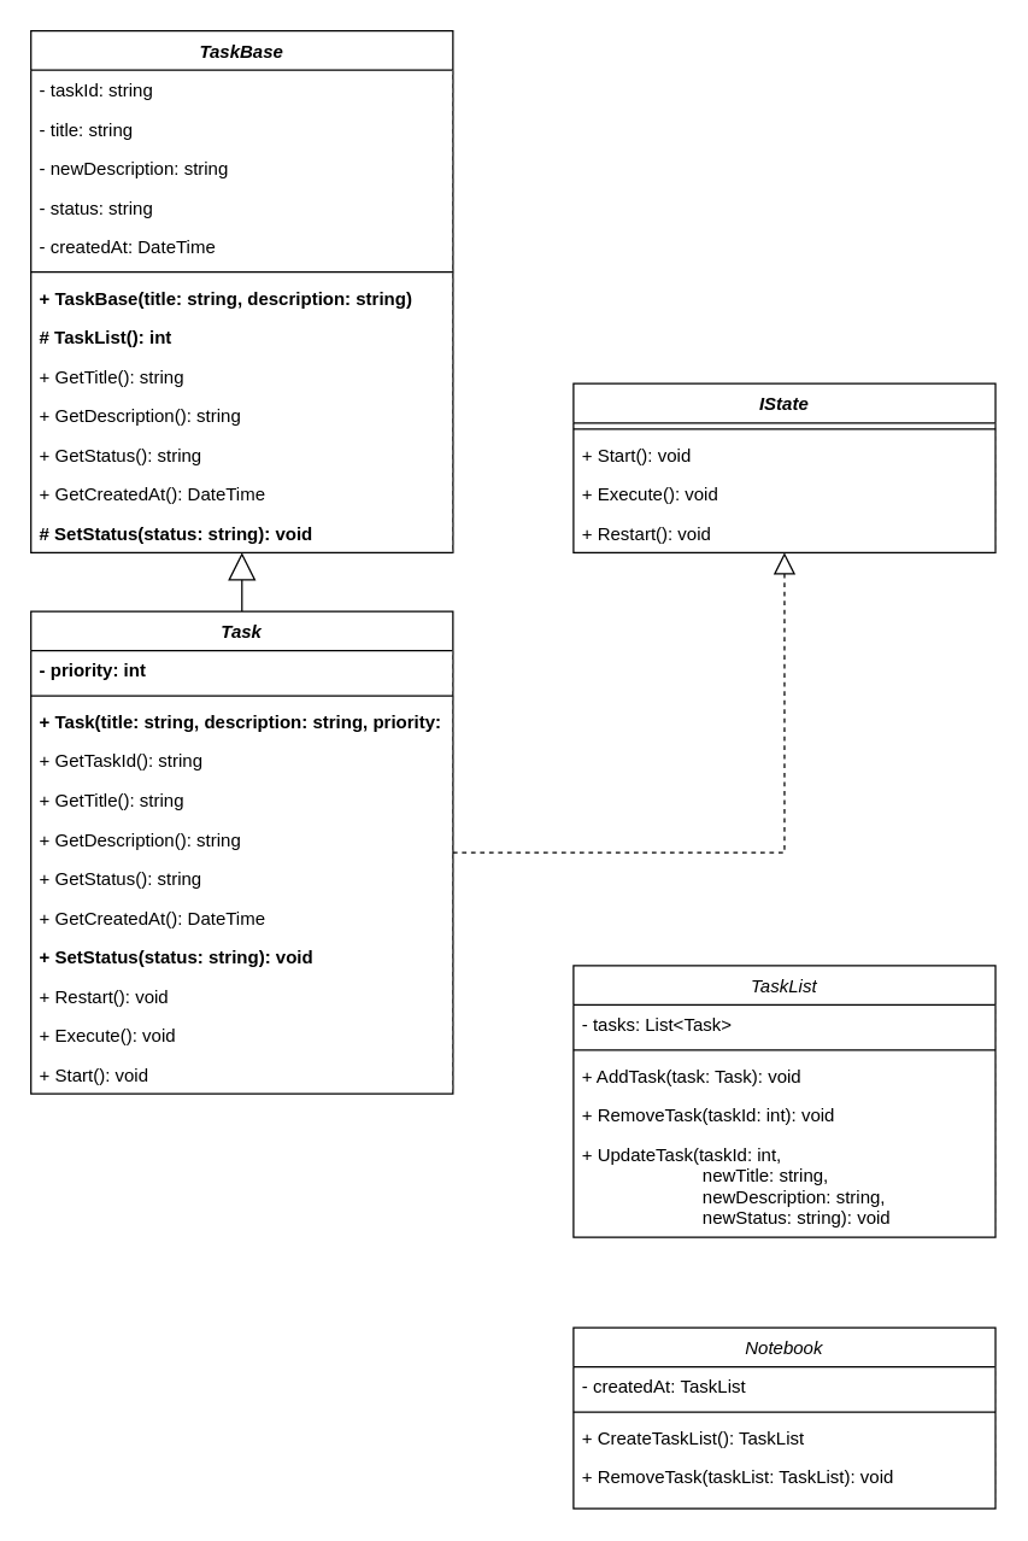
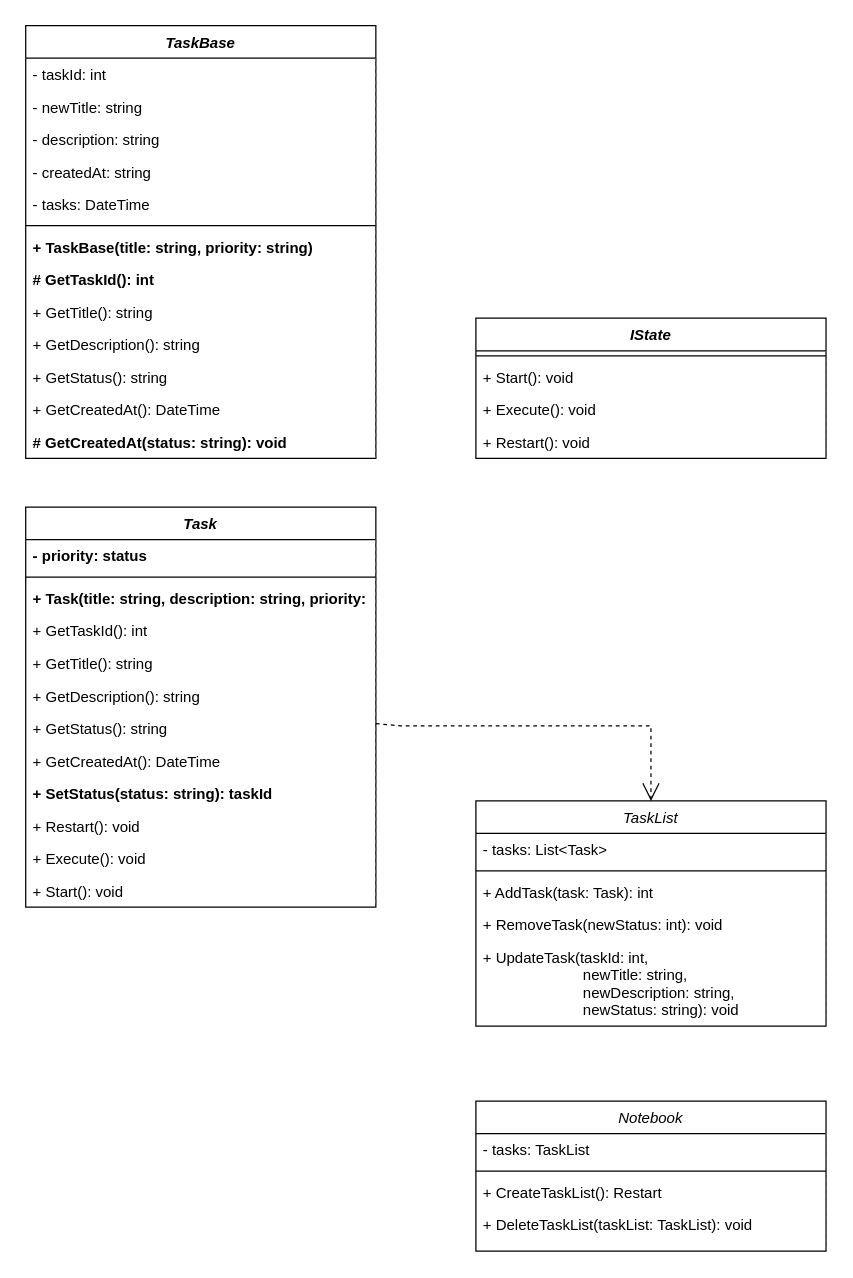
  <mxCell id="0" />
  <mxCell id="1" parent="0" />
  <mxCell id="2" value="TaskBase" style="swimlane;fontStyle=3;align=center;verticalAlign=top;childLayout=stackLayout;horizontal=1;startSize=26;horizontalStack=0;resizeParent=1;resizeLast=0;collapsible=1;marginBottom=0;rounded=0;shadow=0;strokeWidth=1;separatorColor=#666666;" parent="1" vertex="1"><mxGeometry x="20" y="20" width="280" height="346" as="geometry"><mxRectangle x="230" y="140" width="160" height="26" as="alternateBounds" /></mxGeometry></mxCell>
- <mxCell id="3" value="- taskId: string" style="text;align=left;verticalAlign=top;spacingLeft=4;spacingRight=4;overflow=hidden;rotatable=0;points=[[0,0.5],[1,0.5]];portConstraint=eastwest;" parent="2" vertex="1"><mxGeometry y="26" width="280" height="26" as="geometry" /></mxCell>
- <mxCell id="4" value="- title: string" style="text;align=left;verticalAlign=top;spacingLeft=4;spacingRight=4;overflow=hidden;rotatable=0;points=[[0,0.5],[1,0.5]];portConstraint=eastwest;rounded=0;shadow=0;html=0;" parent="2" vertex="1"><mxGeometry y="52" width="280" height="26" as="geometry" /></mxCell>
- <mxCell id="5" value="- newDescription: string" style="text;align=left;verticalAlign=top;spacingLeft=4;spacingRight=4;overflow=hidden;rotatable=0;points=[[0,0.5],[1,0.5]];portConstraint=eastwest;rounded=0;shadow=0;html=0;" parent="2" vertex="1"><mxGeometry y="78" width="280" height="26" as="geometry" /></mxCell>
- <mxCell id="6" value="- status: string" style="text;align=left;verticalAlign=top;spacingLeft=4;spacingRight=4;overflow=hidden;rotatable=0;points=[[0,0.5],[1,0.5]];portConstraint=eastwest;rounded=0;shadow=0;html=0;" parent="2" vertex="1"><mxGeometry y="104" width="280" height="26" as="geometry" /></mxCell>
- <mxCell id="7" value="- createdAt: DateTime" style="text;align=left;verticalAlign=top;spacingLeft=4;spacingRight=4;overflow=hidden;rotatable=0;points=[[0,0.5],[1,0.5]];portConstraint=eastwest;" parent="2" vertex="1"><mxGeometry y="130" width="280" height="26" as="geometry" /></mxCell>
+ <mxCell id="3" value="- taskId: int" style="text;align=left;verticalAlign=top;spacingLeft=4;spacingRight=4;overflow=hidden;rotatable=0;points=[[0,0.5],[1,0.5]];portConstraint=eastwest;" parent="2" vertex="1"><mxGeometry y="26" width="280" height="26" as="geometry" /></mxCell>
+ <mxCell id="4" value="- newTitle: string" style="text;align=left;verticalAlign=top;spacingLeft=4;spacingRight=4;overflow=hidden;rotatable=0;points=[[0,0.5],[1,0.5]];portConstraint=eastwest;rounded=0;shadow=0;html=0;" parent="2" vertex="1"><mxGeometry y="52" width="280" height="26" as="geometry" /></mxCell>
+ <mxCell id="5" value="- description: string" style="text;align=left;verticalAlign=top;spacingLeft=4;spacingRight=4;overflow=hidden;rotatable=0;points=[[0,0.5],[1,0.5]];portConstraint=eastwest;rounded=0;shadow=0;html=0;" parent="2" vertex="1"><mxGeometry y="78" width="280" height="26" as="geometry" /></mxCell>
+ <mxCell id="6" value="- createdAt: string" style="text;align=left;verticalAlign=top;spacingLeft=4;spacingRight=4;overflow=hidden;rotatable=0;points=[[0,0.5],[1,0.5]];portConstraint=eastwest;rounded=0;shadow=0;html=0;" parent="2" vertex="1"><mxGeometry y="104" width="280" height="26" as="geometry" /></mxCell>
+ <mxCell id="7" value="- tasks: DateTime" style="text;align=left;verticalAlign=top;spacingLeft=4;spacingRight=4;overflow=hidden;rotatable=0;points=[[0,0.5],[1,0.5]];portConstraint=eastwest;" parent="2" vertex="1"><mxGeometry y="130" width="280" height="26" as="geometry" /></mxCell>
  <mxCell id="8" value="" style="line;html=1;strokeWidth=1;align=left;verticalAlign=middle;spacingTop=-1;spacingLeft=3;spacingRight=3;rotatable=0;labelPosition=right;points=[];portConstraint=eastwest;" parent="2" vertex="1"><mxGeometry y="156" width="280" height="8" as="geometry" /></mxCell>
- <mxCell id="9" value="+ TaskBase(title: string, description: string)" style="text;align=left;verticalAlign=top;spacingLeft=4;spacingRight=4;overflow=hidden;rotatable=0;points=[[0,0.5],[1,0.5]];portConstraint=eastwest;fontStyle=1" parent="2" vertex="1"><mxGeometry y="164" width="280" height="26" as="geometry" /></mxCell>
- <mxCell id="10" value="# TaskList(): int " style="text;align=left;verticalAlign=top;spacingLeft=4;spacingRight=4;overflow=hidden;rotatable=0;points=[[0,0.5],[1,0.5]];portConstraint=eastwest;fontStyle=1" parent="2" vertex="1"><mxGeometry y="190" width="280" height="26" as="geometry" /></mxCell>
+ <mxCell id="9" value="+ TaskBase(title: string, priority: string)" style="text;align=left;verticalAlign=top;spacingLeft=4;spacingRight=4;overflow=hidden;rotatable=0;points=[[0,0.5],[1,0.5]];portConstraint=eastwest;fontStyle=1" parent="2" vertex="1"><mxGeometry y="164" width="280" height="26" as="geometry" /></mxCell>
+ <mxCell id="10" value="# GetTaskId(): int " style="text;align=left;verticalAlign=top;spacingLeft=4;spacingRight=4;overflow=hidden;rotatable=0;points=[[0,0.5],[1,0.5]];portConstraint=eastwest;fontStyle=1" parent="2" vertex="1"><mxGeometry y="190" width="280" height="26" as="geometry" /></mxCell>
  <mxCell id="11" value="+ GetTitle(): string" style="text;align=left;verticalAlign=top;spacingLeft=4;spacingRight=4;overflow=hidden;rotatable=0;points=[[0,0.5],[1,0.5]];portConstraint=eastwest;" parent="2" vertex="1"><mxGeometry y="216" width="280" height="26" as="geometry" /></mxCell>
  <mxCell id="12" value="+ GetDescription(): string" style="text;align=left;verticalAlign=top;spacingLeft=4;spacingRight=4;overflow=hidden;rotatable=0;points=[[0,0.5],[1,0.5]];portConstraint=eastwest;" parent="2" vertex="1"><mxGeometry y="242" width="280" height="26" as="geometry" /></mxCell>
  <mxCell id="13" value="+ GetStatus(): string" style="text;align=left;verticalAlign=top;spacingLeft=4;spacingRight=4;overflow=hidden;rotatable=0;points=[[0,0.5],[1,0.5]];portConstraint=eastwest;" parent="2" vertex="1"><mxGeometry y="268" width="280" height="26" as="geometry" /></mxCell>
  <mxCell id="14" value="+ GetCreatedAt(): DateTime" style="text;align=left;verticalAlign=top;spacingLeft=4;spacingRight=4;overflow=hidden;rotatable=0;points=[[0,0.5],[1,0.5]];portConstraint=eastwest;" parent="2" vertex="1"><mxGeometry y="294" width="280" height="26" as="geometry" /></mxCell>
- <mxCell id="15" value="# SetStatus(status: string): void" style="text;align=left;verticalAlign=top;spacingLeft=4;spacingRight=4;overflow=hidden;rotatable=0;points=[[0,0.5],[1,0.5]];portConstraint=eastwest;fontStyle=1" parent="2" vertex="1"><mxGeometry y="320" width="280" height="26" as="geometry" /></mxCell>
+ <mxCell id="15" value="# GetCreatedAt(status: string): void" style="text;align=left;verticalAlign=top;spacingLeft=4;spacingRight=4;overflow=hidden;rotatable=0;points=[[0,0.5],[1,0.5]];portConstraint=eastwest;fontStyle=1" parent="2" vertex="1"><mxGeometry y="320" width="280" height="26" as="geometry" /></mxCell>
  <mxCell id="16" value="TaskList" style="swimlane;fontStyle=2;align=center;verticalAlign=top;childLayout=stackLayout;horizontal=1;startSize=26;horizontalStack=0;resizeParent=1;resizeLast=0;collapsible=1;marginBottom=0;rounded=0;shadow=0;strokeWidth=1;separatorColor=#666666;" parent="1" vertex="1"><mxGeometry x="380" y="640" width="280" height="180" as="geometry"><mxRectangle x="230" y="140" width="160" height="26" as="alternateBounds" /></mxGeometry></mxCell>
  <mxCell id="17" value="- tasks: List&lt;Task&gt;" style="text;align=left;verticalAlign=top;spacingLeft=4;spacingRight=4;overflow=hidden;rotatable=0;points=[[0,0.5],[1,0.5]];portConstraint=eastwest;" parent="16" vertex="1"><mxGeometry y="26" width="280" height="26" as="geometry" /></mxCell>
  <mxCell id="18" value="" style="line;html=1;strokeWidth=1;align=left;verticalAlign=middle;spacingTop=-1;spacingLeft=3;spacingRight=3;rotatable=0;labelPosition=right;points=[];portConstraint=eastwest;" parent="16" vertex="1"><mxGeometry y="52" width="280" height="8" as="geometry" /></mxCell>
- <mxCell id="19" value="+ AddTask(task: Task): void" style="text;align=left;verticalAlign=top;spacingLeft=4;spacingRight=4;overflow=hidden;rotatable=0;points=[[0,0.5],[1,0.5]];portConstraint=eastwest;" parent="16" vertex="1"><mxGeometry y="60" width="280" height="26" as="geometry" /></mxCell>
- <mxCell id="20" value="+ RemoveTask(taskId: int): void" style="text;align=left;verticalAlign=top;spacingLeft=4;spacingRight=4;overflow=hidden;rotatable=0;points=[[0,0.5],[1,0.5]];portConstraint=eastwest;" parent="16" vertex="1"><mxGeometry y="86" width="280" height="26" as="geometry" /></mxCell>
+ <mxCell id="19" value="+ AddTask(task: Task): int" style="text;align=left;verticalAlign=top;spacingLeft=4;spacingRight=4;overflow=hidden;rotatable=0;points=[[0,0.5],[1,0.5]];portConstraint=eastwest;" parent="16" vertex="1"><mxGeometry y="60" width="280" height="26" as="geometry" /></mxCell>
+ <mxCell id="20" value="+ RemoveTask(newStatus: int): void" style="text;align=left;verticalAlign=top;spacingLeft=4;spacingRight=4;overflow=hidden;rotatable=0;points=[[0,0.5],[1,0.5]];portConstraint=eastwest;" parent="16" vertex="1"><mxGeometry y="86" width="280" height="26" as="geometry" /></mxCell>
  <mxCell id="21" value="+ UpdateTask(taskId: int, &#10;                        newTitle: string,&#10;                        newDescription: string, &#10;                        newStatus: string): void &#10;" style="text;align=left;verticalAlign=top;spacingLeft=4;spacingRight=4;overflow=hidden;rotatable=0;points=[[0,0.5],[1,0.5]];portConstraint=eastwest;" parent="16" vertex="1"><mxGeometry y="112" width="280" height="58" as="geometry" /></mxCell>
  <mxCell id="22" value="Task" style="swimlane;fontStyle=3;align=center;verticalAlign=top;childLayout=stackLayout;horizontal=1;startSize=26;horizontalStack=0;resizeParent=1;resizeLast=0;collapsible=1;marginBottom=0;rounded=0;shadow=0;strokeWidth=1;separatorColor=#666666;" parent="1" vertex="1"><mxGeometry x="20" y="405" width="280" height="320" as="geometry"><mxRectangle x="230" y="140" width="160" height="26" as="alternateBounds" /></mxGeometry></mxCell>
- <mxCell id="23" value="- priority: int" style="text;align=left;verticalAlign=top;spacingLeft=4;spacingRight=4;overflow=hidden;rotatable=0;points=[[0,0.5],[1,0.5]];portConstraint=eastwest;fontStyle=1" parent="22" vertex="1"><mxGeometry y="26" width="280" height="26" as="geometry" /></mxCell>
+ <mxCell id="23" value="- priority: status" style="text;align=left;verticalAlign=top;spacingLeft=4;spacingRight=4;overflow=hidden;rotatable=0;points=[[0,0.5],[1,0.5]];portConstraint=eastwest;fontStyle=1" parent="22" vertex="1"><mxGeometry y="26" width="280" height="26" as="geometry" /></mxCell>
  <mxCell id="24" value="" style="line;html=1;strokeWidth=1;align=left;verticalAlign=middle;spacingTop=-1;spacingLeft=3;spacingRight=3;rotatable=0;labelPosition=right;points=[];portConstraint=eastwest;" parent="22" vertex="1"><mxGeometry y="52" width="280" height="8" as="geometry" /></mxCell>
  <mxCell id="25" value="+ Task(title: string, description: string, priority: int)" style="text;align=left;verticalAlign=top;spacingLeft=4;spacingRight=4;overflow=hidden;rotatable=0;points=[[0,0.5],[1,0.5]];portConstraint=eastwest;fontStyle=1" parent="22" vertex="1"><mxGeometry y="60" width="280" height="26" as="geometry" /></mxCell>
- <mxCell id="26" value="+ GetTaskId(): string " style="text;align=left;verticalAlign=top;spacingLeft=4;spacingRight=4;overflow=hidden;rotatable=0;points=[[0,0.5],[1,0.5]];portConstraint=eastwest;" parent="22" vertex="1"><mxGeometry y="86" width="280" height="26" as="geometry" /></mxCell>
+ <mxCell id="26" value="+ GetTaskId(): int " style="text;align=left;verticalAlign=top;spacingLeft=4;spacingRight=4;overflow=hidden;rotatable=0;points=[[0,0.5],[1,0.5]];portConstraint=eastwest;" parent="22" vertex="1"><mxGeometry y="86" width="280" height="26" as="geometry" /></mxCell>
  <mxCell id="27" value="+ GetTitle(): string" style="text;align=left;verticalAlign=top;spacingLeft=4;spacingRight=4;overflow=hidden;rotatable=0;points=[[0,0.5],[1,0.5]];portConstraint=eastwest;" parent="22" vertex="1"><mxGeometry y="112" width="280" height="26" as="geometry" /></mxCell>
  <mxCell id="28" value="+ GetDescription(): string" style="text;align=left;verticalAlign=top;spacingLeft=4;spacingRight=4;overflow=hidden;rotatable=0;points=[[0,0.5],[1,0.5]];portConstraint=eastwest;" parent="22" vertex="1"><mxGeometry y="138" width="280" height="26" as="geometry" /></mxCell>
  <mxCell id="29" value="+ GetStatus(): string" style="text;align=left;verticalAlign=top;spacingLeft=4;spacingRight=4;overflow=hidden;rotatable=0;points=[[0,0.5],[1,0.5]];portConstraint=eastwest;" parent="22" vertex="1"><mxGeometry y="164" width="280" height="26" as="geometry" /></mxCell>
  <mxCell id="30" value="+ GetCreatedAt(): DateTime" style="text;align=left;verticalAlign=top;spacingLeft=4;spacingRight=4;overflow=hidden;rotatable=0;points=[[0,0.5],[1,0.5]];portConstraint=eastwest;" parent="22" vertex="1"><mxGeometry y="190" width="280" height="26" as="geometry" /></mxCell>
- <mxCell id="31" value="+ SetStatus(status: string): void" style="text;align=left;verticalAlign=top;spacingLeft=4;spacingRight=4;overflow=hidden;rotatable=0;points=[[0,0.5],[1,0.5]];portConstraint=eastwest;fontStyle=1" parent="22" vertex="1"><mxGeometry y="216" width="280" height="26" as="geometry" /></mxCell>
+ <mxCell id="31" value="+ SetStatus(status: string): taskId" style="text;align=left;verticalAlign=top;spacingLeft=4;spacingRight=4;overflow=hidden;rotatable=0;points=[[0,0.5],[1,0.5]];portConstraint=eastwest;fontStyle=1" parent="22" vertex="1"><mxGeometry y="216" width="280" height="26" as="geometry" /></mxCell>
  <mxCell id="32" value="+ Restart(): void" style="text;align=left;verticalAlign=top;spacingLeft=4;spacingRight=4;overflow=hidden;rotatable=0;points=[[0,0.5],[1,0.5]];portConstraint=eastwest;" parent="22" vertex="1"><mxGeometry y="242" width="280" height="26" as="geometry" /></mxCell>
  <mxCell id="33" value="+ Execute(): void" style="text;align=left;verticalAlign=top;spacingLeft=4;spacingRight=4;overflow=hidden;rotatable=0;points=[[0,0.5],[1,0.5]];portConstraint=eastwest;" parent="22" vertex="1"><mxGeometry y="268" width="280" height="26" as="geometry" /></mxCell>
  <mxCell id="34" value="+ Start(): void" style="text;align=left;verticalAlign=top;spacingLeft=4;spacingRight=4;overflow=hidden;rotatable=0;points=[[0,0.5],[1,0.5]];portConstraint=eastwest;" parent="22" vertex="1"><mxGeometry y="294" width="280" height="26" as="geometry" /></mxCell>
  <mxCell id="35" value="IState" style="swimlane;fontStyle=3;align=center;verticalAlign=top;childLayout=stackLayout;horizontal=1;startSize=26;horizontalStack=0;resizeParent=1;resizeLast=0;collapsible=1;marginBottom=0;rounded=0;shadow=0;strokeWidth=1;separatorColor=#666666;" parent="1" vertex="1"><mxGeometry x="380" y="254" width="280" height="112" as="geometry"><mxRectangle x="230" y="140" width="160" height="26" as="alternateBounds" /></mxGeometry></mxCell>
  <mxCell id="36" value="" style="line;html=1;strokeWidth=1;align=left;verticalAlign=middle;spacingTop=-1;spacingLeft=3;spacingRight=3;rotatable=0;labelPosition=right;points=[];portConstraint=eastwest;" parent="35" vertex="1"><mxGeometry y="26" width="280" height="8" as="geometry" /></mxCell>
  <mxCell id="37" value="+ Start(): void" style="text;align=left;verticalAlign=top;spacingLeft=4;spacingRight=4;overflow=hidden;rotatable=0;points=[[0,0.5],[1,0.5]];portConstraint=eastwest;" parent="35" vertex="1"><mxGeometry y="34" width="280" height="26" as="geometry" /></mxCell>
  <mxCell id="38" value="+ Execute(): void" style="text;align=left;verticalAlign=top;spacingLeft=4;spacingRight=4;overflow=hidden;rotatable=0;points=[[0,0.5],[1,0.5]];portConstraint=eastwest;" parent="35" vertex="1"><mxGeometry y="60" width="280" height="26" as="geometry" /></mxCell>
  <mxCell id="39" value="+ Restart(): void" style="text;align=left;verticalAlign=top;spacingLeft=4;spacingRight=4;overflow=hidden;rotatable=0;points=[[0,0.5],[1,0.5]];portConstraint=eastwest;" parent="35" vertex="1"><mxGeometry y="86" width="280" height="26" as="geometry" /></mxCell>
- <mxCell id="40" value="" style="endArrow=block;dashed=1;endFill=0;endSize=12;html=1;rounded=0;" parent="1" source="22" target="35" edge="1"><mxGeometry width="160" relative="1" as="geometry"><mxPoint x="240" y="200" as="sourcePoint" /><mxPoint x="400" y="200" as="targetPoint" /><Array as="points"><mxPoint x="520" y="565" /></Array></mxGeometry></mxCell>
- <mxCell id="41" value="" style="endArrow=block;endSize=16;endFill=0;html=1;rounded=0;exitX=0.5;exitY=0;exitDx=0;exitDy=0;" parent="1" source="22" target="2" edge="1"><mxGeometry width="160" relative="1" as="geometry"><mxPoint x="130" y="420" as="sourcePoint" /><mxPoint x="290" y="420" as="targetPoint" /></mxGeometry></mxCell>
+ <mxCell id="42" value="" style="endArrow=open;endSize=12;dashed=1;html=1;rounded=0;" parent="1" source="22" target="16" edge="1"><mxGeometry width="160" relative="1" as="geometry"><mxPoint x="400" y="200" as="sourcePoint" /><mxPoint x="560" y="200" as="targetPoint" /><Array as="points"><mxPoint x="320" y="580" /><mxPoint x="380" y="580" /><mxPoint x="520" y="580" /></Array></mxGeometry></mxCell>
  <mxCell id="43" value="Notebook" style="swimlane;fontStyle=2;align=center;verticalAlign=top;childLayout=stackLayout;horizontal=1;startSize=26;horizontalStack=0;resizeParent=1;resizeLast=0;collapsible=1;marginBottom=0;rounded=0;shadow=0;strokeWidth=1;separatorColor=#666666;" parent="1" vertex="1"><mxGeometry x="380" y="880" width="280" height="120" as="geometry"><mxRectangle x="230" y="140" width="160" height="26" as="alternateBounds" /></mxGeometry></mxCell>
- <mxCell id="44" value="- createdAt: TaskList" style="text;align=left;verticalAlign=top;spacingLeft=4;spacingRight=4;overflow=hidden;rotatable=0;points=[[0,0.5],[1,0.5]];portConstraint=eastwest;" parent="43" vertex="1"><mxGeometry y="26" width="280" height="26" as="geometry" /></mxCell>
+ <mxCell id="44" value="- tasks: TaskList" style="text;align=left;verticalAlign=top;spacingLeft=4;spacingRight=4;overflow=hidden;rotatable=0;points=[[0,0.5],[1,0.5]];portConstraint=eastwest;" parent="43" vertex="1"><mxGeometry y="26" width="280" height="26" as="geometry" /></mxCell>
  <mxCell id="45" value="" style="line;html=1;strokeWidth=1;align=left;verticalAlign=middle;spacingTop=-1;spacingLeft=3;spacingRight=3;rotatable=0;labelPosition=right;points=[];portConstraint=eastwest;" parent="43" vertex="1"><mxGeometry y="52" width="280" height="8" as="geometry" /></mxCell>
- <mxCell id="46" value="+ CreateTaskList(): TaskList" style="text;align=left;verticalAlign=top;spacingLeft=4;spacingRight=4;overflow=hidden;rotatable=0;points=[[0,0.5],[1,0.5]];portConstraint=eastwest;" parent="43" vertex="1"><mxGeometry y="60" width="280" height="26" as="geometry" /></mxCell>
- <mxCell id="47" value="+ RemoveTask(taskList: TaskList): void" style="text;align=left;verticalAlign=top;spacingLeft=4;spacingRight=4;overflow=hidden;rotatable=0;points=[[0,0.5],[1,0.5]];portConstraint=eastwest;" parent="43" vertex="1"><mxGeometry y="86" width="280" height="26" as="geometry" /></mxCell>
+ <mxCell id="46" value="+ CreateTaskList(): Restart" style="text;align=left;verticalAlign=top;spacingLeft=4;spacingRight=4;overflow=hidden;rotatable=0;points=[[0,0.5],[1,0.5]];portConstraint=eastwest;" parent="43" vertex="1"><mxGeometry y="60" width="280" height="26" as="geometry" /></mxCell>
+ <mxCell id="47" value="+ DeleteTaskList(taskList: TaskList): void" style="text;align=left;verticalAlign=top;spacingLeft=4;spacingRight=4;overflow=hidden;rotatable=0;points=[[0,0.5],[1,0.5]];portConstraint=eastwest;" parent="43" vertex="1"><mxGeometry y="86" width="280" height="26" as="geometry" /></mxCell>
